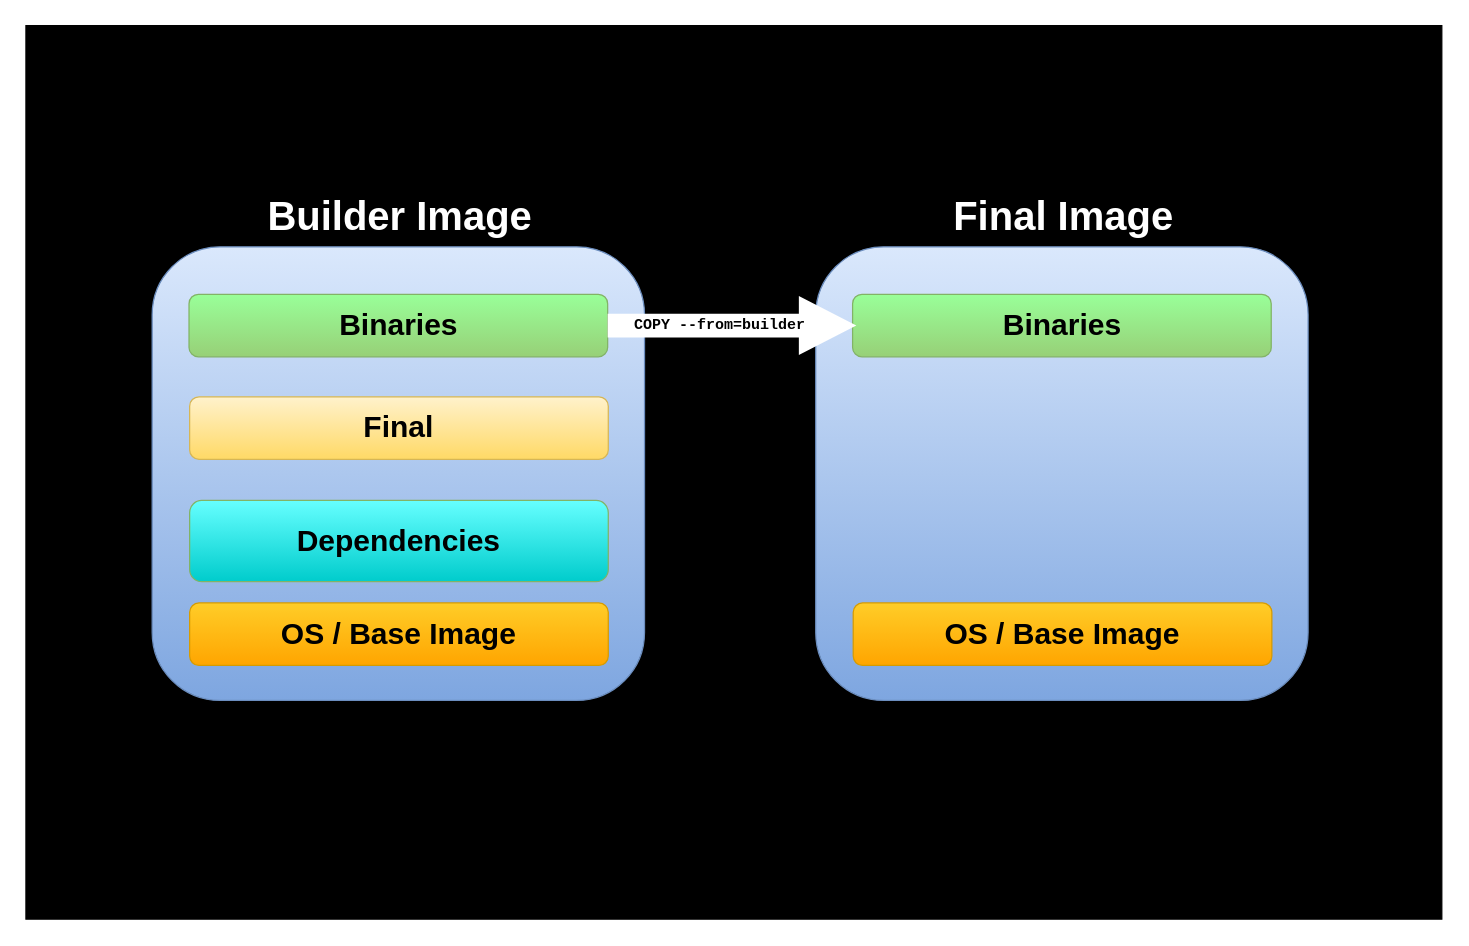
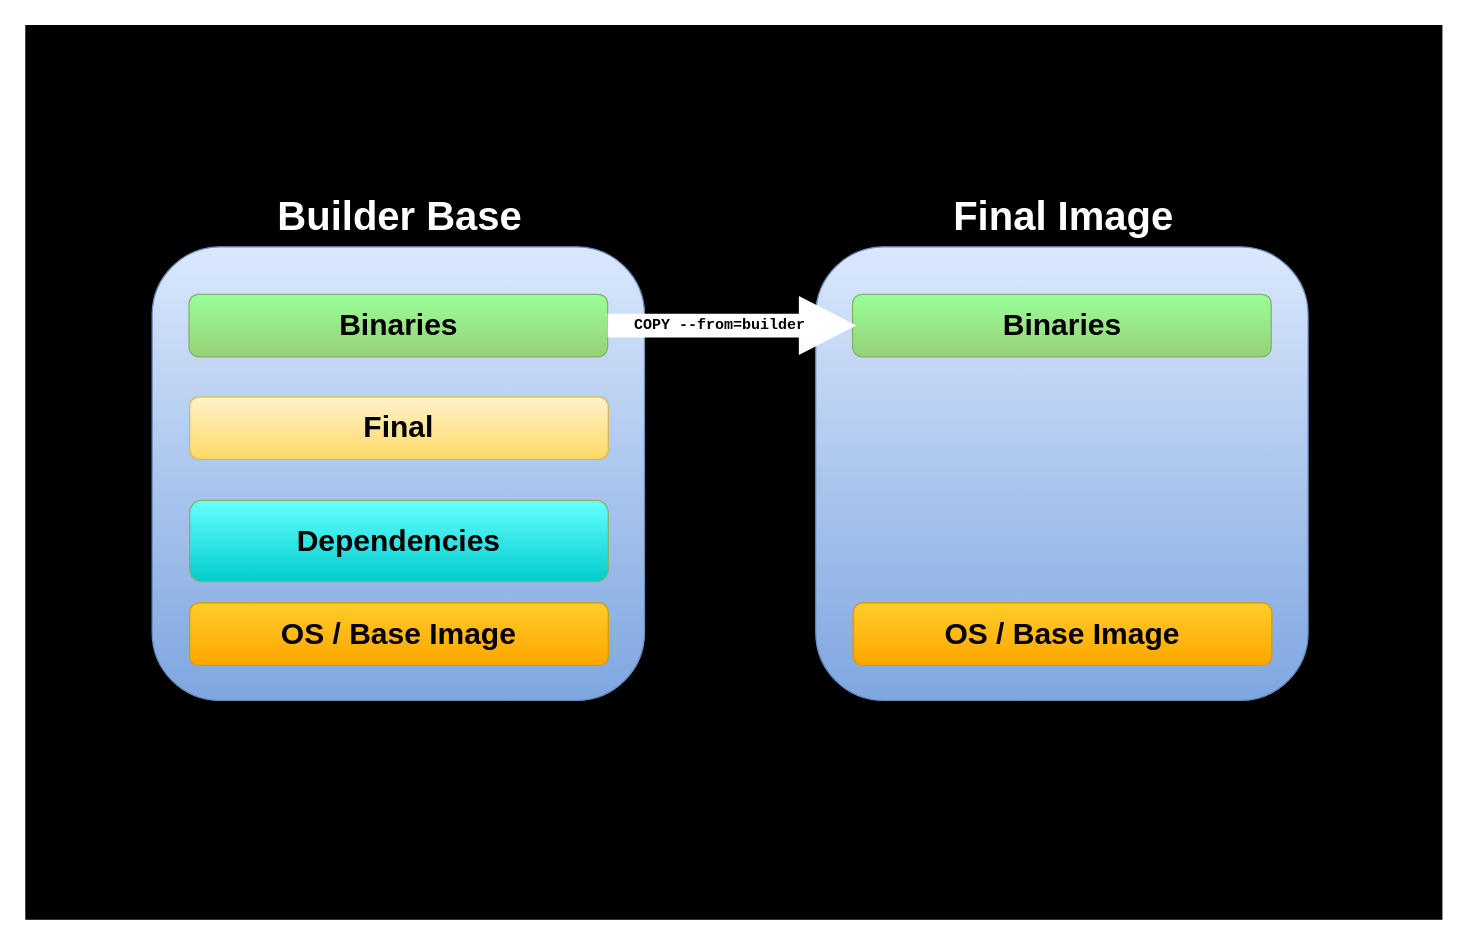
  <mxCell id="0" />
  <mxCell id="1" parent="0" />
  <mxCell id="2" value="" style="rounded=0;whiteSpace=wrap;html=1;fillColor=#000000;" vertex="1" parent="1"><mxGeometry x="20" y="20" width="1133" height="715" as="geometry" /></mxCell>
  <mxCell id="3" value="" style="rounded=1;whiteSpace=wrap;html=1;fillColor=#dae8fc;gradientColor=#7ea6e0;strokeColor=#6c8ebf;" vertex="1" parent="1"><mxGeometry x="121" y="197" width="394" height="363" as="geometry" /></mxCell>
  <mxCell id="4" value="&lt;b&gt;&lt;font style=&quot;font-size: 24px;&quot;&gt;Final&lt;/font&gt;&lt;/b&gt;" style="rounded=1;whiteSpace=wrap;html=1;fillColor=#fff2cc;gradientColor=#ffd966;strokeColor=#d6b656;" vertex="1" parent="1"><mxGeometry x="151" y="317" width="335" height="50" as="geometry" /></mxCell>
  <mxCell id="5" value="&lt;b&gt;&lt;font style=&quot;font-size: 24px;&quot;&gt;OS / Base Image&lt;/font&gt;&lt;/b&gt;" style="rounded=1;whiteSpace=wrap;html=1;fillColor=#ffcd28;gradientColor=#ffa500;strokeColor=#d79b00;" vertex="1" parent="1"><mxGeometry x="151" y="482" width="335" height="50" as="geometry" /></mxCell>
  <mxCell id="6" value="&lt;b&gt;&lt;font style=&quot;font-size: 24px;&quot;&gt;Dependencies&lt;/font&gt;&lt;/b&gt;" style="rounded=1;whiteSpace=wrap;html=1;fillColor=#66FFFF;gradientColor=#00CCCC;strokeColor=#82b366;" vertex="1" parent="1"><mxGeometry x="151" y="400" width="335" height="65" as="geometry" /></mxCell>
  <mxCell id="7" value="&lt;b&gt;&lt;font style=&quot;font-size: 24px;&quot;&gt;Binaries&lt;/font&gt;&lt;/b&gt;" style="rounded=1;whiteSpace=wrap;html=1;fillColor=#99FF99;gradientColor=#97d077;strokeColor=#82b366;" vertex="1" parent="1"><mxGeometry x="150.5" y="235" width="335" height="50" as="geometry" /></mxCell>
- <mxCell id="8" value="&lt;b&gt;&lt;font color=&quot;#ffffff&quot; style=&quot;font-size: 32px;&quot;&gt;Builder Image&lt;/font&gt;&lt;/b&gt;" style="text;html=1;align=center;verticalAlign=middle;resizable=0;points=[];autosize=1;strokeColor=none;fillColor=none;fontSize=16;" vertex="1" parent="1"><mxGeometry x="203.5" y="148" width="230" height="50" as="geometry" /></mxCell>
+ <mxCell id="8" value="&lt;b&gt;&lt;font color=&quot;#ffffff&quot; style=&quot;font-size: 32px;&quot;&gt;Builder Base&lt;/font&gt;&lt;/b&gt;" style="text;html=1;align=center;verticalAlign=middle;resizable=0;points=[];autosize=1;strokeColor=none;fillColor=none;fontSize=16;" vertex="1" parent="1"><mxGeometry x="203.5" y="148" width="230" height="50" as="geometry" /></mxCell>
  <mxCell id="9" value="" style="rounded=1;whiteSpace=wrap;html=1;fillColor=#dae8fc;gradientColor=#7ea6e0;strokeColor=#6c8ebf;" vertex="1" parent="1"><mxGeometry x="652" y="197" width="394" height="363" as="geometry" /></mxCell>
  <mxCell id="10" value="&lt;b&gt;&lt;font color=&quot;#ffffff&quot; style=&quot;font-size: 32px;&quot;&gt;Final Image&lt;/font&gt;&lt;/b&gt;" style="text;html=1;align=center;verticalAlign=middle;resizable=0;points=[];autosize=1;strokeColor=none;fillColor=none;fontSize=16;" vertex="1" parent="1"><mxGeometry x="752.5" y="148" width="194" height="50" as="geometry" /></mxCell>
  <mxCell id="11" value="&lt;b&gt;&lt;font style=&quot;font-size: 24px;&quot;&gt;OS / Base Image&lt;/font&gt;&lt;/b&gt;" style="rounded=1;whiteSpace=wrap;html=1;fillColor=#ffcd28;gradientColor=#ffa500;strokeColor=#d79b00;" vertex="1" parent="1"><mxGeometry x="682" y="482" width="335" height="50" as="geometry" /></mxCell>
  <mxCell id="12" value="&lt;b&gt;&lt;font style=&quot;font-size: 24px;&quot;&gt;Binaries&lt;/font&gt;&lt;/b&gt;" style="rounded=1;whiteSpace=wrap;html=1;fillColor=#99FF99;gradientColor=#97d077;strokeColor=#82b366;" vertex="1" parent="1"><mxGeometry x="681.5" y="235" width="335" height="50" as="geometry" /></mxCell>
  <mxCell id="13" value="" style="shape=flexArrow;endArrow=classic;html=1;rounded=0;fontSize=12;startSize=8;endSize=11;curved=1;entryX=0;entryY=0.5;entryDx=0;entryDy=0;strokeColor=#FFFFFF;fillColor=default;exitX=1;exitY=0.5;exitDx=0;exitDy=0;strokeWidth=5;" edge="1" parent="1" source="7" target="12"><mxGeometry width="50" height="50" relative="1" as="geometry"><mxPoint x="525.59" y="506.5" as="sourcePoint" /><mxPoint x="647.405" y="506.705" as="targetPoint" /></mxGeometry></mxCell>
  <mxCell id="14" value="&lt;b style=&quot;font-family: Menlo, Monaco, &amp;quot;Courier New&amp;quot;, monospace; white-space-collapse: preserve;&quot;&gt;COPY --from=builder&lt;/b&gt;" style="edgeLabel;html=1;align=center;verticalAlign=middle;resizable=0;points=[];fontSize=12;" vertex="1" connectable="0" parent="13"><mxGeometry x="-0.076" y="-2" relative="1" as="geometry"><mxPoint x="-2" y="-4" as="offset" /></mxGeometry></mxCell>
